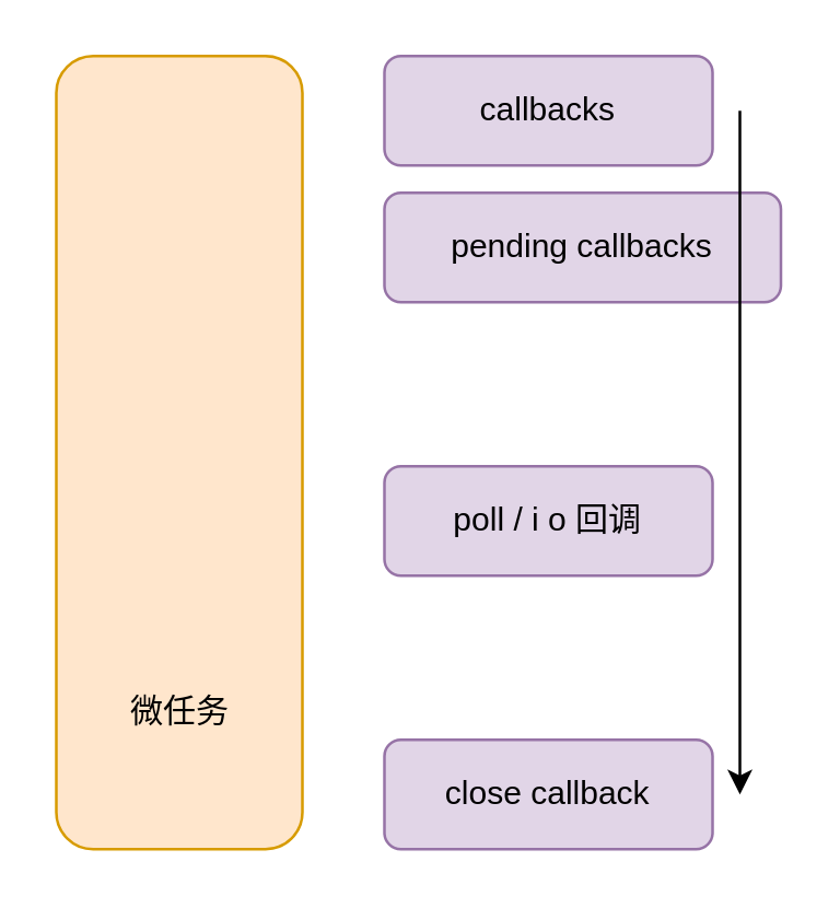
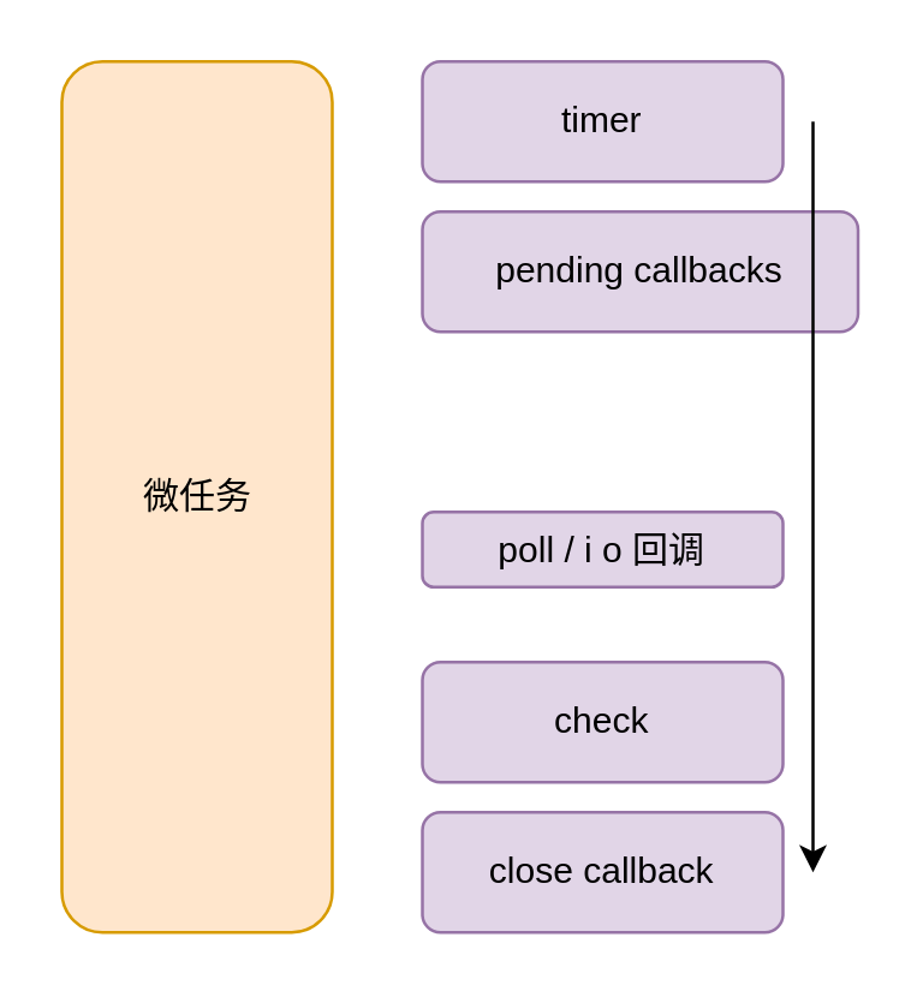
  <mxCell id="0" />
  <mxCell id="1" parent="0" />
  <mxCell id="2" value="" style="rounded=1;whiteSpace=wrap;html=1;fillColor=#ffe6cc;strokeColor=#d79b00;" vertex="1" parent="1"><mxGeometry x="20" y="20" width="90" height="290" as="geometry" /></mxCell>
- <mxCell id="3" value="微任务" style="text;html=1;align=center;verticalAlign=middle;resizable=0;points=[];autosize=1;strokeColor=none;fillColor=none;" vertex="1" parent="1"><mxGeometry x="40" y="250" width="50" height="20" as="geometry" /></mxCell>
- <mxCell id="5" value="poll / i o 回调" style="rounded=1;whiteSpace=wrap;html=1;fillColor=#e1d5e7;strokeColor=#9673a6;" vertex="1" parent="1"><mxGeometry x="140" y="170" width="120" height="40" as="geometry" /></mxCell>
+ <mxCell id="3" value="微任务" style="text;html=1;align=center;verticalAlign=middle;resizable=0;points=[];autosize=1;strokeColor=none;fillColor=none;" vertex="1" parent="1"><mxGeometry x="40" y="155" width="50" height="20" as="geometry" /></mxCell>
+ <mxCell id="4" value="check" style="rounded=1;whiteSpace=wrap;html=1;fillColor=#e1d5e7;strokeColor=#9673a6;" vertex="1" parent="1"><mxGeometry x="140" y="220" width="120" height="40" as="geometry" /></mxCell>
+ <mxCell id="5" value="poll / i o 回调" style="rounded=1;whiteSpace=wrap;html=1;fillColor=#e1d5e7;strokeColor=#9673a6;" vertex="1" parent="1"><mxGeometry x="140" y="170" width="120" height="25" as="geometry" /></mxCell>
  <mxCell id="6" value="pending callbacks" style="rounded=1;whiteSpace=wrap;html=1;fillColor=#e1d5e7;strokeColor=#9673a6;" vertex="1" parent="1"><mxGeometry x="140" y="70" width="145" height="40" as="geometry" /></mxCell>
- <mxCell id="7" value="callbacks" style="rounded=1;whiteSpace=wrap;html=1;fillColor=#e1d5e7;strokeColor=#9673a6;" vertex="1" parent="1"><mxGeometry x="140" y="20" width="120" height="40" as="geometry" /></mxCell>
+ <mxCell id="7" value="timer" style="rounded=1;whiteSpace=wrap;html=1;fillColor=#e1d5e7;strokeColor=#9673a6;" vertex="1" parent="1"><mxGeometry x="140" y="20" width="120" height="40" as="geometry" /></mxCell>
  <mxCell id="8" value="close callback" style="rounded=1;whiteSpace=wrap;html=1;fillColor=#e1d5e7;strokeColor=#9673a6;" vertex="1" parent="1"><mxGeometry x="140" y="270" width="120" height="40" as="geometry" /></mxCell>
  <mxCell id="9" value="" style="endArrow=classic;html=1;" edge="1" parent="1"><mxGeometry width="50" height="50" relative="1" as="geometry"><mxPoint x="270" y="40" as="sourcePoint" /><mxPoint x="270" y="290" as="targetPoint" /></mxGeometry></mxCell>
